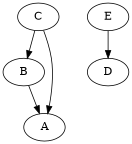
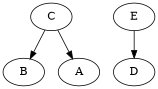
  digraph {
    n1 [label=C]
    n2 [label=B]
    n3 [label=A]
    n4 [label=E]
    n5 [label=D]
    n1 -> n2
    n1 -> n3
-   n2 -> n3
    n4 -> n5
  }
